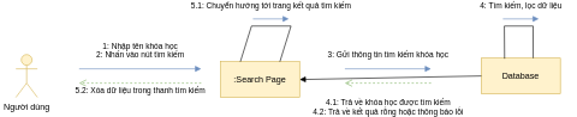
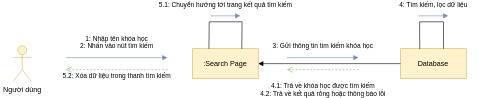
  <mxCell id="0" />
  <mxCell id="1" parent="0" />
  <mxCell id="2" value="Người dùng" style="shape=umlActor;verticalLabelPosition=bottom;verticalAlign=top;html=1;fillColor=#fff2cc;strokeColor=#d6b656;" vertex="1" parent="1"><mxGeometry x="20" y="70" width="30" height="60" as="geometry" /></mxCell>
- <mxCell id="3" value=":Search Page" style="html=1;whiteSpace=wrap;fillColor=#fff2cc;strokeColor=#d6b656;" vertex="1" parent="1"><mxGeometry x="305" y="80" width="110" height="50" as="geometry" /></mxCell>
+ <mxCell id="3" value=":Search Page" style="html=1;whiteSpace=wrap;fillColor=#fff2cc;strokeColor=#d6b656;" vertex="1" parent="1"><mxGeometry x="320" y="75" width="110" height="50" as="geometry" /></mxCell>
  <mxCell id="4" value="Database" style="html=1;whiteSpace=wrap;fillColor=#fff2cc;strokeColor=#d6b656;" vertex="1" parent="1"><mxGeometry x="668" y="75" width="110" height="50" as="geometry" /></mxCell>
  <mxCell id="5" value="" style="endArrow=block;html=1;rounded=0;entryX=1;entryY=0.5;entryDx=0;entryDy=0;exitX=0;exitY=0.5;exitDx=0;exitDy=0;" edge="1" parent="1" source="4" target="3"><mxGeometry width="50" height="50" relative="1" as="geometry"><mxPoint x="180" y="170" as="sourcePoint" /><mxPoint x="230" y="120" as="targetPoint" /></mxGeometry></mxCell>
  <mxCell id="6" value="1: Nhập tên khóa học&lt;br&gt;2: Nhấn vào nút tìm kiếm" style="html=1;verticalAlign=bottom;endArrow=block;curved=0;rounded=0;fillColor=#dae8fc;strokeColor=#6c8ebf;" edge="1" parent="1"><mxGeometry y="10" width="80" relative="1" as="geometry"><mxPoint x="108" y="90" as="sourcePoint" /><mxPoint x="278" y="90" as="targetPoint" /><mxPoint as="offset" /></mxGeometry></mxCell>
  <mxCell id="7" value="5.2: Xóa dữ liệu trong thanh tìm kiếm" style="html=1;verticalAlign=bottom;endArrow=open;dashed=1;endSize=8;curved=0;rounded=0;fillColor=#d5e8d4;strokeColor=#82b366;" edge="1" parent="1"><mxGeometry y="20" relative="1" as="geometry"><mxPoint x="278" y="110" as="sourcePoint" /><mxPoint x="108" y="110" as="targetPoint" /><mxPoint as="offset" /></mxGeometry></mxCell>
  <mxCell id="8" value="3: Gửi thông tin tìm kiếm khóa học" style="html=1;verticalAlign=bottom;endArrow=block;curved=0;rounded=0;fillColor=#dae8fc;strokeColor=#6c8ebf;" edge="1" parent="1"><mxGeometry y="10" width="80" relative="1" as="geometry"><mxPoint x="478" y="90" as="sourcePoint" /><mxPoint x="598" y="90" as="targetPoint" /><mxPoint as="offset" /></mxGeometry></mxCell>
  <mxCell id="9" value="4.1: Trả về khóa học được tìm kiếm&lt;br&gt;4.2: Trả về kết quả rỗng hoặc thông báo lỗi" style="html=1;verticalAlign=bottom;endArrow=open;dashed=1;endSize=8;curved=0;rounded=0;fillColor=#d5e8d4;strokeColor=#82b366;" edge="1" parent="1"><mxGeometry y="50" relative="1" as="geometry"><mxPoint x="598" y="110" as="sourcePoint" /><mxPoint x="478" y="110" as="targetPoint" /><mxPoint as="offset" /></mxGeometry></mxCell>
  <mxCell id="10" value="4: Tìm kiếm, lọc dữ liệu" style="html=1;verticalAlign=bottom;endArrow=block;curved=0;rounded=0;fillColor=#dae8fc;strokeColor=#6c8ebf;" edge="1" parent="1"><mxGeometry y="10" width="80" relative="1" as="geometry"><mxPoint x="698" y="20" as="sourcePoint" /><mxPoint x="748" y="20" as="targetPoint" /><mxPoint as="offset" /></mxGeometry></mxCell>
  <mxCell id="11" value="" style="endArrow=none;html=1;rounded=0;entryX=0.25;entryY=0;entryDx=0;entryDy=0;exitX=0.75;exitY=0;exitDx=0;exitDy=0;" edge="1" parent="1" source="3" target="3"><mxGeometry width="50" height="50" relative="1" as="geometry"><mxPoint x="390" y="70" as="sourcePoint" /><mxPoint x="350" y="70" as="targetPoint" /><Array as="points"><mxPoint x="403" y="30" /><mxPoint x="348" y="30" /></Array></mxGeometry></mxCell>
  <mxCell id="12" value="" style="endArrow=none;html=1;rounded=0;entryX=0.294;entryY=0.016;entryDx=0;entryDy=0;entryPerimeter=0;exitX=0.656;exitY=0;exitDx=0;exitDy=0;exitPerimeter=0;" edge="1" parent="1" source="4" target="4"><mxGeometry width="50" height="50" relative="1" as="geometry"><mxPoint x="750" y="70" as="sourcePoint" /><mxPoint x="700" y="70" as="targetPoint" /><Array as="points"><mxPoint x="740" y="30" /><mxPoint x="700" y="30" /></Array></mxGeometry></mxCell>
  <mxCell id="13" value="5.1:&amp;nbsp;Chuyển hướng tới trang kết quả tìm kiếm" style="html=1;verticalAlign=bottom;endArrow=block;curved=0;rounded=0;fillColor=#dae8fc;strokeColor=#6c8ebf;" edge="1" parent="1"><mxGeometry y="10" width="80" relative="1" as="geometry"><mxPoint x="350" y="20" as="sourcePoint" /><mxPoint x="400" y="20" as="targetPoint" /><mxPoint as="offset" /></mxGeometry></mxCell>
